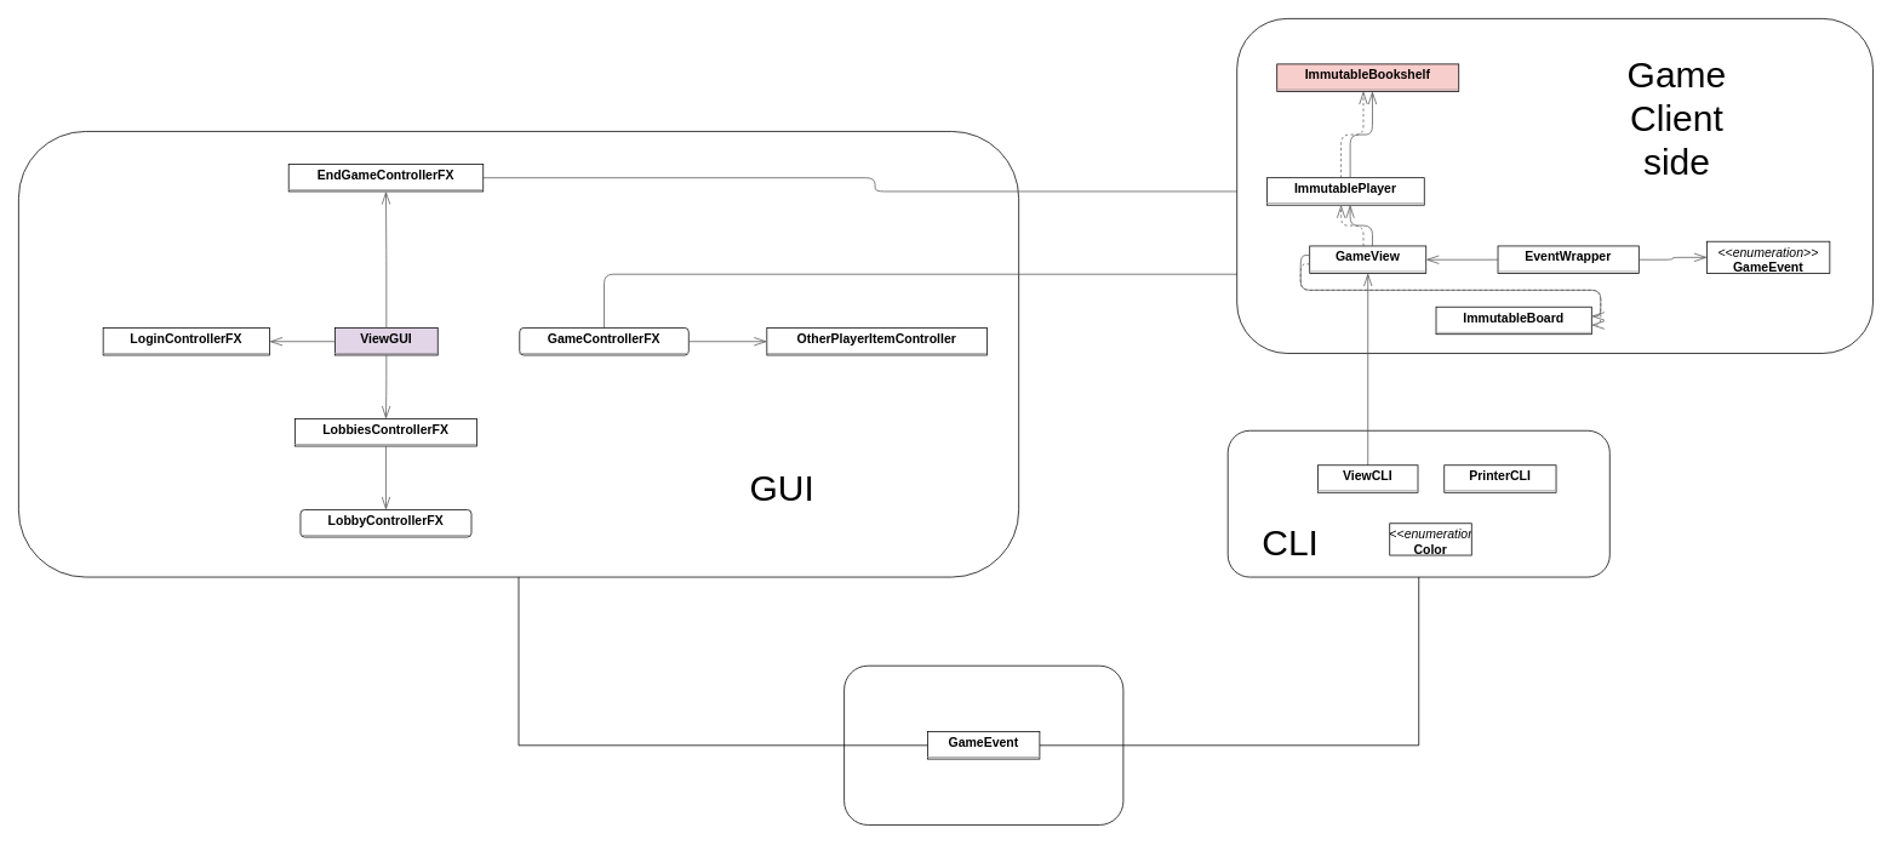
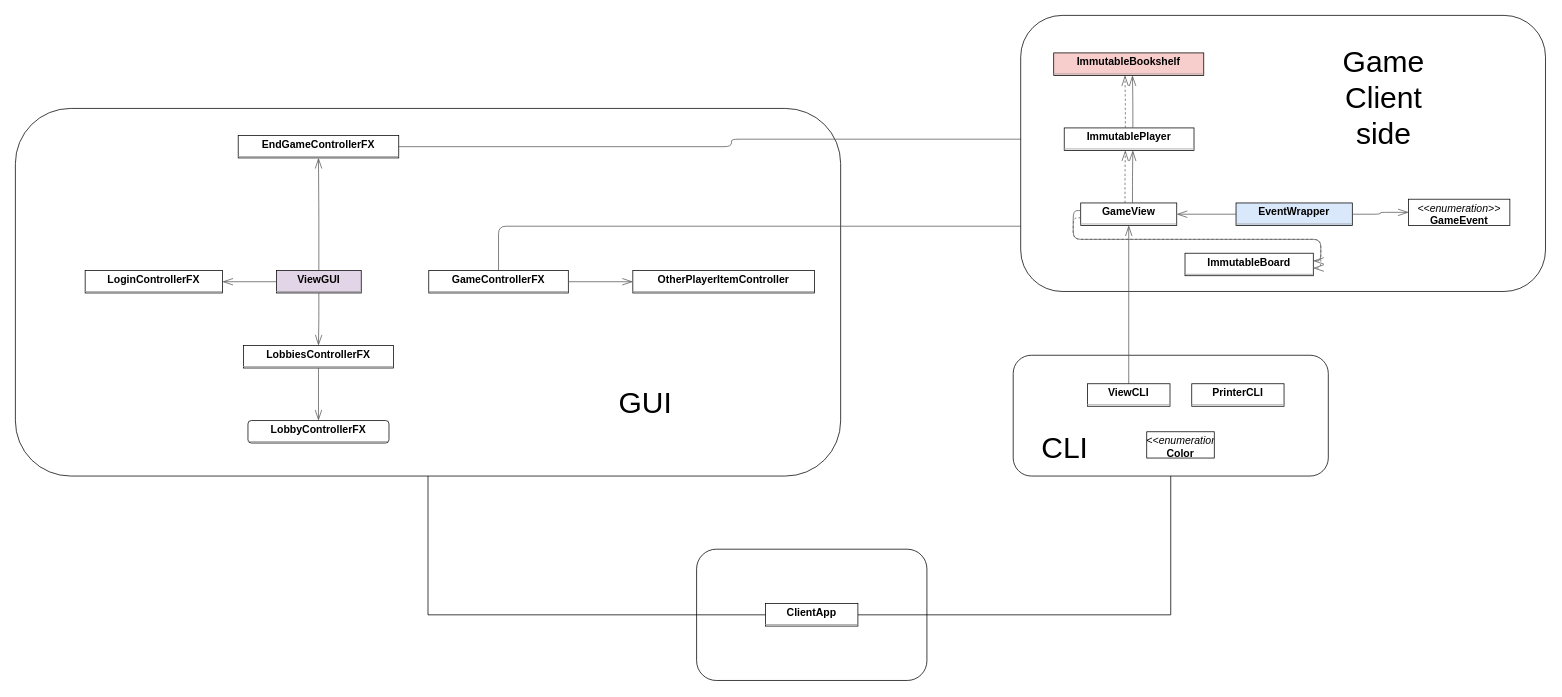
  <mxCell id="0" />
  <mxCell id="1" parent="0" />
  <mxCell id="2" value="" style="rounded=1;whiteSpace=wrap;html=1;fontSize=40;" parent="1" vertex="1"><mxGeometry x="928" y="731.5" width="307" height="175" as="geometry" /></mxCell>
  <mxCell id="3" value="" style="rounded=1;whiteSpace=wrap;html=1;" parent="1" vertex="1"><mxGeometry x="20" y="144" width="1100" height="490" as="geometry" /></mxCell>
  <mxCell id="4" style="edgeStyle=orthogonalEdgeStyle;rounded=0;orthogonalLoop=1;jettySize=auto;html=1;fontSize=40;endArrow=none;endFill=0;" parent="1" source="6" target="3" edge="1"><mxGeometry relative="1" as="geometry"><Array as="points"><mxPoint x="570" y="819" /></Array></mxGeometry></mxCell>
  <mxCell id="5" style="edgeStyle=orthogonalEdgeStyle;rounded=0;orthogonalLoop=1;jettySize=auto;html=1;fontSize=40;endArrow=none;endFill=0;" parent="1" source="6" target="10" edge="1"><mxGeometry relative="1" as="geometry" /></mxCell>
- <mxCell id="6" value="&lt;p style=&quot;margin:0px;margin-top:4px;text-align:center;&quot;&gt;&lt;b&gt;GameEvent&lt;/b&gt;&lt;/p&gt;&lt;hr size=&quot;1&quot;/&gt;" style="verticalAlign=top;align=left;overflow=fill;fontSize=14;fontFamily=Helvetica;html=1;rounded=0;shadow=0;comic=0;labelBackgroundColor=none;strokeWidth=1;" parent="1" vertex="1"><mxGeometry x="1020" y="804" width="123" height="30" as="geometry" /></mxCell>
+ <mxCell id="6" value="&lt;p style=&quot;margin:0px;margin-top:4px;text-align:center;&quot;&gt;&lt;b&gt;ClientApp&lt;/b&gt;&lt;/p&gt;&lt;hr size=&quot;1&quot;/&gt;" style="verticalAlign=top;align=left;overflow=fill;fontSize=14;fontFamily=Helvetica;html=1;rounded=0;shadow=0;comic=0;labelBackgroundColor=none;strokeWidth=1;" parent="1" vertex="1"><mxGeometry x="1020" y="804" width="123" height="30" as="geometry" /></mxCell>
  <mxCell id="7" value="" style="html=1;rounded=1;edgeStyle=orthogonalEdgeStyle;dashed=0;startArrow=diamondThinstartSize=12;endArrow=openThin;endSize=12;strokeColor=#595959;exitX=1.000;exitY=0.500;exitDx=0;exitDy=0;entryX=0.000;entryY=0.500;entryDx=0;entryDy=0;" parent="1" source="32" target="16" edge="1"><mxGeometry width="50" height="50" relative="1" as="geometry"><Array as="points" /></mxGeometry></mxCell>
  <mxCell id="8" value="" style="html=1;rounded=1;edgeStyle=orthogonalEdgeStyle;dashed=0;startArrow=diamondThinstartSize=12;endArrow=openThin;endSize=12;strokeColor=#595959;exitX=0.500;exitY=0.001;exitDx=0;exitDy=0;entryX=0.000;entryY=0.738;entryDx=0;entryDy=0;" parent="1" source="33" target="14" edge="1"><mxGeometry width="50" height="50" relative="1" as="geometry"><Array as="points"><mxPoint x="664" y="301" /></Array></mxGeometry></mxCell>
  <mxCell id="9" value="" style="group" parent="1" vertex="1" connectable="0"><mxGeometry x="1350" y="70" width="709.5" height="564" as="geometry" /></mxCell>
  <mxCell id="10" value="" style="rounded=1;whiteSpace=wrap;html=1;" parent="9" vertex="1"><mxGeometry y="403" width="420" height="161" as="geometry" /></mxCell>
  <mxCell id="11" value="" style="rounded=1;whiteSpace=wrap;html=1;fontSize=40;" parent="9" vertex="1"><mxGeometry x="10" y="-50" width="699.5" height="368" as="geometry" /></mxCell>
- <mxCell id="12" value="&lt;p style=&quot;margin:0px;margin-top:4px;text-align:center;&quot;&gt;&lt;b&gt;EventWrapper&lt;/b&gt;&lt;/p&gt;&lt;hr size=&quot;1&quot;/&gt;" style="verticalAlign=top;align=left;overflow=fill;fontSize=14;fontFamily=Helvetica;html=1;rounded=0;shadow=0;comic=0;labelBackgroundColor=none;strokeWidth=1;" parent="9" vertex="1"><mxGeometry x="297" y="200" width="155" height="30" as="geometry" /></mxCell>
+ <mxCell id="12" value="&lt;p style=&quot;margin:0px;margin-top:4px;text-align:center;&quot;&gt;&lt;b&gt;EventWrapper&lt;/b&gt;&lt;/p&gt;&lt;hr size=&quot;1&quot;/&gt;" style="verticalAlign=top;align=left;overflow=fill;fontSize=14;fontFamily=Helvetica;html=1;rounded=0;shadow=0;comic=0;labelBackgroundColor=none;strokeWidth=1;fillColor=#dae8fc;" parent="9" vertex="1"><mxGeometry x="297" y="200" width="155" height="30" as="geometry" /></mxCell>
  <mxCell id="13" value="&lt;p style=&quot;margin:0px;margin-top:4px;text-align:center;&quot;&gt;&lt;i&gt;&amp;lt;&amp;lt;enumeration&amp;gt;&amp;gt;&lt;/i&gt;&lt;br/&gt;&lt;b&gt;GameEvent&lt;/b&gt;&lt;/p&gt;&lt;hr size=&quot;1&quot;/&gt;" style="verticalAlign=top;align=left;overflow=fill;fontSize=14;fontFamily=Helvetica;html=1;rounded=0;shadow=0;comic=0;labelBackgroundColor=none;strokeWidth=1;" parent="9" vertex="1"><mxGeometry x="527" y="195" width="135" height="35" as="geometry" /></mxCell>
  <mxCell id="14" value="&lt;p style=&quot;margin:0px;margin-top:4px;text-align:center;&quot;&gt;&lt;b&gt;GameView&lt;/b&gt;&lt;/p&gt;&lt;hr size=&quot;1&quot;/&gt;" style="verticalAlign=top;align=left;overflow=fill;fontSize=14;fontFamily=Helvetica;html=1;rounded=0;shadow=0;comic=0;labelBackgroundColor=none;strokeWidth=1;" parent="9" vertex="1"><mxGeometry x="90" y="200" width="128" height="30" as="geometry" /></mxCell>
  <mxCell id="15" value="&lt;p style=&quot;margin:0px;margin-top:4px;text-align:center;&quot;&gt;&lt;b&gt;ImmutableBookshelf&lt;/b&gt;&lt;/p&gt;&lt;hr size=&quot;1&quot;/&gt;" style="verticalAlign=top;align=left;overflow=fill;fontSize=14;fontFamily=Helvetica;html=1;rounded=0;shadow=0;comic=0;labelBackgroundColor=none;strokeWidth=1;fillColor=#f8cecc;" parent="9" vertex="1"><mxGeometry x="54" width="200" height="30" as="geometry" /></mxCell>
- <mxCell id="16" value="&lt;p style=&quot;margin:0px;margin-top:4px;text-align:center;&quot;&gt;&lt;b&gt;ImmutablePlayer&lt;/b&gt;&lt;/p&gt;&lt;hr size=&quot;1&quot;/&gt;" style="verticalAlign=top;align=left;overflow=fill;fontSize=14;fontFamily=Helvetica;html=1;rounded=0;shadow=0;comic=0;labelBackgroundColor=none;strokeWidth=1;" parent="9" vertex="1"><mxGeometry x="43" y="125" width="173" height="30" as="geometry" /></mxCell>
+ <mxCell id="16" value="&lt;p style=&quot;margin:0px;margin-top:4px;text-align:center;&quot;&gt;&lt;b&gt;ImmutablePlayer&lt;/b&gt;&lt;/p&gt;&lt;hr size=&quot;1&quot;/&gt;" style="verticalAlign=top;align=left;overflow=fill;fontSize=14;fontFamily=Helvetica;html=1;rounded=0;shadow=0;comic=0;labelBackgroundColor=none;strokeWidth=1;" parent="9" vertex="1"><mxGeometry x="68" y="100" width="173" height="30" as="geometry" /></mxCell>
  <mxCell id="17" value="" style="html=1;rounded=1;edgeStyle=orthogonalEdgeStyle;dashed=0;startArrow=diamondThinstartSize=12;endArrow=openThin;endSize=12;strokeColor=#595959;exitX=1.000;exitY=0.500;exitDx=0;exitDy=0;entryX=0.000;entryY=0.500;entryDx=0;entryDy=0;" parent="9" source="12" target="13" edge="1"><mxGeometry width="50" height="50" relative="1" as="geometry"><Array as="points" /></mxGeometry></mxCell>
  <mxCell id="18" value="" style="html=1;rounded=1;edgeStyle=orthogonalEdgeStyle;dashed=0;startArrow=diamondThinstartSize=12;endArrow=openThin;endSize=12;strokeColor=#595959;exitX=0.000;exitY=0.500;exitDx=0;exitDy=0;entryX=1.000;entryY=0.500;entryDx=0;entryDy=0;" parent="9" source="12" target="14" edge="1"><mxGeometry width="50" height="50" relative="1" as="geometry"><Array as="points" /></mxGeometry></mxCell>
  <mxCell id="19" value="" style="html=1;rounded=1;edgeStyle=orthogonalEdgeStyle;dashed=1;startArrow=none;endArrow=openThin;endSize=12;strokeColor=#595959;exitX=0.461;exitY=0.001;exitDx=0;exitDy=0;entryX=0.471;entryY=0.999;entryDx=0;entryDy=0;" parent="9" source="14" target="16" edge="1"><mxGeometry width="50" height="50" relative="1" as="geometry"><Array as="points" /></mxGeometry></mxCell>
  <mxCell id="20" value="" style="html=1;rounded=1;edgeStyle=orthogonalEdgeStyle;dashed=0;startArrow=diamondThinstartSize=12;endArrow=openThin;endSize=12;strokeColor=#595959;exitX=0.539;exitY=0.001;exitDx=0;exitDy=0;entryX=0.529;entryY=1.001;entryDx=0;entryDy=0;" parent="9" source="14" target="16" edge="1"><mxGeometry width="50" height="50" relative="1" as="geometry"><Array as="points" /></mxGeometry></mxCell>
  <mxCell id="21" value="" style="html=1;rounded=1;edgeStyle=orthogonalEdgeStyle;dashed=1;startArrow=none;endArrow=openThin;endSize=12;strokeColor=#595959;exitX=0.471;exitY=0.001;exitDx=0;exitDy=0;entryX=0.475;entryY=0.999;entryDx=0;entryDy=0;" parent="9" source="16" target="15" edge="1"><mxGeometry width="50" height="50" relative="1" as="geometry"><Array as="points" /></mxGeometry></mxCell>
  <mxCell id="22" value="" style="html=1;rounded=1;edgeStyle=orthogonalEdgeStyle;dashed=0;startArrow=diamondThinstartSize=12;endArrow=openThin;endSize=12;strokeColor=#595959;exitX=0.529;exitY=0.001;exitDx=0;exitDy=0;entryX=0.525;entryY=1.001;entryDx=0;entryDy=0;" parent="9" source="16" target="15" edge="1"><mxGeometry width="50" height="50" relative="1" as="geometry"><Array as="points" /></mxGeometry></mxCell>
  <mxCell id="23" value="" style="html=1;rounded=1;edgeStyle=orthogonalEdgeStyle;dashed=0;startArrow=diamondThinstartSize=12;endArrow=openThin;endSize=12;strokeColor=#595959;exitX=0.500;exitY=0.001;exitDx=0;exitDy=0;entryX=0.500;entryY=1.001;entryDx=0;entryDy=0;" parent="9" source="25" target="14" edge="1"><mxGeometry width="50" height="50" relative="1" as="geometry"><Array as="points" /></mxGeometry></mxCell>
  <mxCell id="24" value="&lt;p style=&quot;margin:0px;margin-top:4px;text-align:center;&quot;&gt;&lt;i&gt;&amp;lt;&amp;lt;enumeration&amp;gt;&amp;gt;&lt;/i&gt;&lt;br/&gt;&lt;b&gt;Color&lt;/b&gt;&lt;/p&gt;&lt;hr size=&quot;1&quot;/&gt;" style="verticalAlign=top;align=left;overflow=fill;fontSize=14;fontFamily=Helvetica;html=1;rounded=0;shadow=0;comic=0;labelBackgroundColor=none;strokeWidth=1;" parent="9" vertex="1"><mxGeometry x="178" y="505" width="90" height="35" as="geometry" /></mxCell>
  <mxCell id="25" value="&lt;p style=&quot;margin:0px;margin-top:4px;text-align:center;&quot;&gt;&lt;b&gt;ViewCLI&lt;/b&gt;&lt;/p&gt;&lt;hr size=&quot;1&quot;/&gt;" style="verticalAlign=top;align=left;overflow=fill;fontSize=14;fontFamily=Helvetica;html=1;rounded=0;shadow=0;comic=0;labelBackgroundColor=none;strokeWidth=1;" parent="9" vertex="1"><mxGeometry x="99" y="441" width="110" height="30" as="geometry" /></mxCell>
  <mxCell id="26" value="&lt;p style=&quot;margin:0px;margin-top:4px;text-align:center;&quot;&gt;&lt;b&gt;PrinterCLI&lt;/b&gt;&lt;/p&gt;&lt;hr size=&quot;1&quot;/&gt;" style="verticalAlign=top;align=left;overflow=fill;fontSize=14;fontFamily=Helvetica;html=1;rounded=0;shadow=0;comic=0;labelBackgroundColor=none;strokeWidth=1;" parent="9" vertex="1"><mxGeometry x="238" y="441" width="123" height="30" as="geometry" /></mxCell>
  <mxCell id="27" value="CLI" style="text;html=1;strokeColor=none;fillColor=none;align=center;verticalAlign=middle;whiteSpace=wrap;rounded=0;fontSize=40;" parent="9" vertex="1"><mxGeometry x="39" y="510" width="60" height="30" as="geometry" /></mxCell>
  <mxCell id="28" value="&lt;font style=&quot;font-size: 40px;&quot;&gt;Game &lt;br&gt;Client side&lt;/font&gt;" style="text;html=1;strokeColor=none;fillColor=none;align=center;verticalAlign=middle;whiteSpace=wrap;rounded=0;fontSize=40;" parent="9" vertex="1"><mxGeometry x="400" y="44" width="188" height="30" as="geometry" /></mxCell>
  <mxCell id="29" value="&lt;p style=&quot;margin:0px;margin-top:4px;text-align:center;&quot;&gt;&lt;b&gt;ImmutableBoard&lt;/b&gt;&lt;/p&gt;&lt;hr size=&quot;1&quot;/&gt;" style="verticalAlign=top;align=left;overflow=fill;fontSize=14;fontFamily=Helvetica;html=1;rounded=0;shadow=0;comic=0;labelBackgroundColor=none;strokeWidth=1;" parent="9" vertex="1"><mxGeometry x="229" y="267" width="171" height="30" as="geometry" /></mxCell>
  <mxCell id="30" value="" style="html=1;rounded=1;edgeStyle=orthogonalEdgeStyle;dashed=1;startArrow=none;endArrow=openThin;endSize=12;strokeColor=#595959;exitX=0.000;exitY=0.661;exitDx=0;exitDy=0;entryX=1.000;entryY=0.661;entryDx=0;entryDy=0;" parent="9" source="14" target="29" edge="1"><mxGeometry width="50" height="50" relative="1" as="geometry"><Array as="points" /></mxGeometry></mxCell>
  <mxCell id="31" value="" style="html=1;rounded=1;edgeStyle=orthogonalEdgeStyle;dashed=0;startArrow=diamondThinstartSize=12;endArrow=openThin;endSize=12;strokeColor=#595959;exitX=0.000;exitY=0.339;exitDx=0;exitDy=0;entryX=1.000;entryY=0.339;entryDx=0;entryDy=0;" parent="9" source="14" target="29" edge="1"><mxGeometry width="50" height="50" relative="1" as="geometry"><Array as="points" /></mxGeometry></mxCell>
  <mxCell id="32" value="&lt;p style=&quot;margin:0px;margin-top:4px;text-align:center;&quot;&gt;&lt;b&gt;EndGameControllerFX&lt;/b&gt;&lt;/p&gt;&lt;hr size=&quot;1&quot;/&gt;" style="verticalAlign=top;align=left;overflow=fill;fontSize=14;fontFamily=Helvetica;html=1;rounded=0;shadow=0;comic=0;labelBackgroundColor=none;strokeWidth=1;" parent="1" vertex="1"><mxGeometry x="317" y="180" width="214" height="30" as="geometry" /></mxCell>
- <mxCell id="33" value="&lt;p style=&quot;margin:0px;margin-top:4px;text-align:center;&quot;&gt;&lt;b&gt;GameControllerFX&lt;/b&gt;&lt;/p&gt;&lt;hr size=&quot;1&quot;/&gt;" style="verticalAlign=top;align=left;overflow=fill;fontSize=14;fontFamily=Helvetica;html=1;shadow=0;comic=0;labelBackgroundColor=none;strokeWidth=1;rounded=1;" parent="1" vertex="1"><mxGeometry x="571" y="360" width="186" height="30" as="geometry" /></mxCell>
+ <mxCell id="33" value="&lt;p style=&quot;margin:0px;margin-top:4px;text-align:center;&quot;&gt;&lt;b&gt;GameControllerFX&lt;/b&gt;&lt;/p&gt;&lt;hr size=&quot;1&quot;/&gt;" style="verticalAlign=top;align=left;overflow=fill;fontSize=14;fontFamily=Helvetica;html=1;rounded=0;shadow=0;comic=0;labelBackgroundColor=none;strokeWidth=1;" parent="1" vertex="1"><mxGeometry x="571" y="360" width="186" height="30" as="geometry" /></mxCell>
  <mxCell id="34" value="&lt;p style=&quot;margin:0px;margin-top:4px;text-align:center;&quot;&gt;&lt;b&gt;LobbiesControllerFX&lt;/b&gt;&lt;/p&gt;&lt;hr size=&quot;1&quot;/&gt;" style="verticalAlign=top;align=left;overflow=fill;fontSize=14;fontFamily=Helvetica;html=1;rounded=0;shadow=0;comic=0;labelBackgroundColor=none;strokeWidth=1;" parent="1" vertex="1"><mxGeometry x="324" y="460" width="200" height="30" as="geometry" /></mxCell>
  <mxCell id="35" value="&lt;p style=&quot;margin:0px;margin-top:4px;text-align:center;&quot;&gt;&lt;b&gt;LobbyControllerFX&lt;/b&gt;&lt;/p&gt;&lt;hr size=&quot;1&quot;/&gt;" style="verticalAlign=top;align=left;overflow=fill;fontSize=14;fontFamily=Helvetica;html=1;shadow=0;comic=0;labelBackgroundColor=none;strokeWidth=1;rounded=1;" parent="1" vertex="1"><mxGeometry x="330" y="560" width="188" height="30" as="geometry" /></mxCell>
  <mxCell id="36" value="&lt;p style=&quot;margin:0px;margin-top:4px;text-align:center;&quot;&gt;&lt;b&gt;LoginControllerFX&lt;/b&gt;&lt;/p&gt;&lt;hr size=&quot;1&quot;/&gt;" style="verticalAlign=top;align=left;overflow=fill;fontSize=14;fontFamily=Helvetica;html=1;rounded=0;shadow=0;comic=0;labelBackgroundColor=none;strokeWidth=1;" parent="1" vertex="1"><mxGeometry x="113" y="360" width="183" height="30" as="geometry" /></mxCell>
  <mxCell id="37" value="&lt;p style=&quot;margin:0px;margin-top:4px;text-align:center;&quot;&gt;&lt;b&gt;OtherPlayerItemController&lt;/b&gt;&lt;/p&gt;&lt;hr size=&quot;1&quot;/&gt;" style="verticalAlign=top;align=left;overflow=fill;fontSize=14;fontFamily=Helvetica;html=1;rounded=0;shadow=0;comic=0;labelBackgroundColor=none;strokeWidth=1;" parent="1" vertex="1"><mxGeometry x="843" y="360" width="242" height="30" as="geometry" /></mxCell>
  <mxCell id="38" value="&lt;p style=&quot;margin:0px;margin-top:4px;text-align:center;&quot;&gt;&lt;b&gt;ViewGUI&lt;/b&gt;&lt;/p&gt;&lt;hr size=&quot;1&quot;/&gt;" style="verticalAlign=top;align=left;overflow=fill;fontSize=14;fontFamily=Helvetica;html=1;rounded=0;shadow=0;comic=0;labelBackgroundColor=none;strokeWidth=1;fillColor=#e1d5e7;" parent="1" vertex="1"><mxGeometry x="368" y="360" width="113" height="30" as="geometry" /></mxCell>
  <mxCell id="39" value="" style="html=1;rounded=1;edgeStyle=orthogonalEdgeStyle;dashed=0;startArrow=diamondThinstartSize=12;endArrow=openThin;endSize=12;strokeColor=#595959;exitX=1.000;exitY=0.500;exitDx=0;exitDy=0;entryX=0.000;entryY=0.500;entryDx=0;entryDy=0;" parent="1" source="33" target="37" edge="1"><mxGeometry width="50" height="50" relative="1" as="geometry"><Array as="points" /></mxGeometry></mxCell>
  <mxCell id="40" value="" style="html=1;rounded=1;edgeStyle=orthogonalEdgeStyle;dashed=0;startArrow=diamondThinstartSize=12;endArrow=openThin;endSize=12;strokeColor=#595959;exitX=0.500;exitY=1.001;exitDx=0;exitDy=0;entryX=0.500;entryY=0.001;entryDx=0;entryDy=0;" parent="1" source="34" target="35" edge="1"><mxGeometry width="50" height="50" relative="1" as="geometry"><Array as="points" /></mxGeometry></mxCell>
  <mxCell id="41" value="" style="html=1;rounded=1;edgeStyle=orthogonalEdgeStyle;dashed=0;startArrow=diamondThinstartSize=12;endArrow=openThin;endSize=12;strokeColor=#595959;exitX=0.500;exitY=0.001;exitDx=0;exitDy=0;entryX=0.500;entryY=1.001;entryDx=0;entryDy=0;" parent="1" source="38" target="32" edge="1"><mxGeometry width="50" height="50" relative="1" as="geometry"><Array as="points" /></mxGeometry></mxCell>
  <mxCell id="42" value="" style="html=1;rounded=1;edgeStyle=orthogonalEdgeStyle;dashed=0;startArrow=diamondThinstartSize=12;endArrow=openThin;endSize=12;strokeColor=#595959;exitX=0.500;exitY=1.001;exitDx=0;exitDy=0;entryX=0.500;entryY=0.001;entryDx=0;entryDy=0;" parent="1" source="38" target="34" edge="1"><mxGeometry width="50" height="50" relative="1" as="geometry"><Array as="points" /></mxGeometry></mxCell>
  <mxCell id="43" value="" style="html=1;rounded=1;edgeStyle=orthogonalEdgeStyle;dashed=0;startArrow=diamondThinstartSize=12;endArrow=openThin;endSize=12;strokeColor=#595959;exitX=0.000;exitY=0.500;exitDx=0;exitDy=0;entryX=1.000;entryY=0.500;entryDx=0;entryDy=0;" parent="1" source="38" target="36" edge="1"><mxGeometry width="50" height="50" relative="1" as="geometry"><Array as="points" /></mxGeometry></mxCell>
  <mxCell id="44" value="GUI" style="text;html=1;strokeColor=none;fillColor=none;align=center;verticalAlign=middle;whiteSpace=wrap;rounded=0;fontSize=40;" parent="1" vertex="1"><mxGeometry x="830" y="521" width="60" height="30" as="geometry" /></mxCell>
